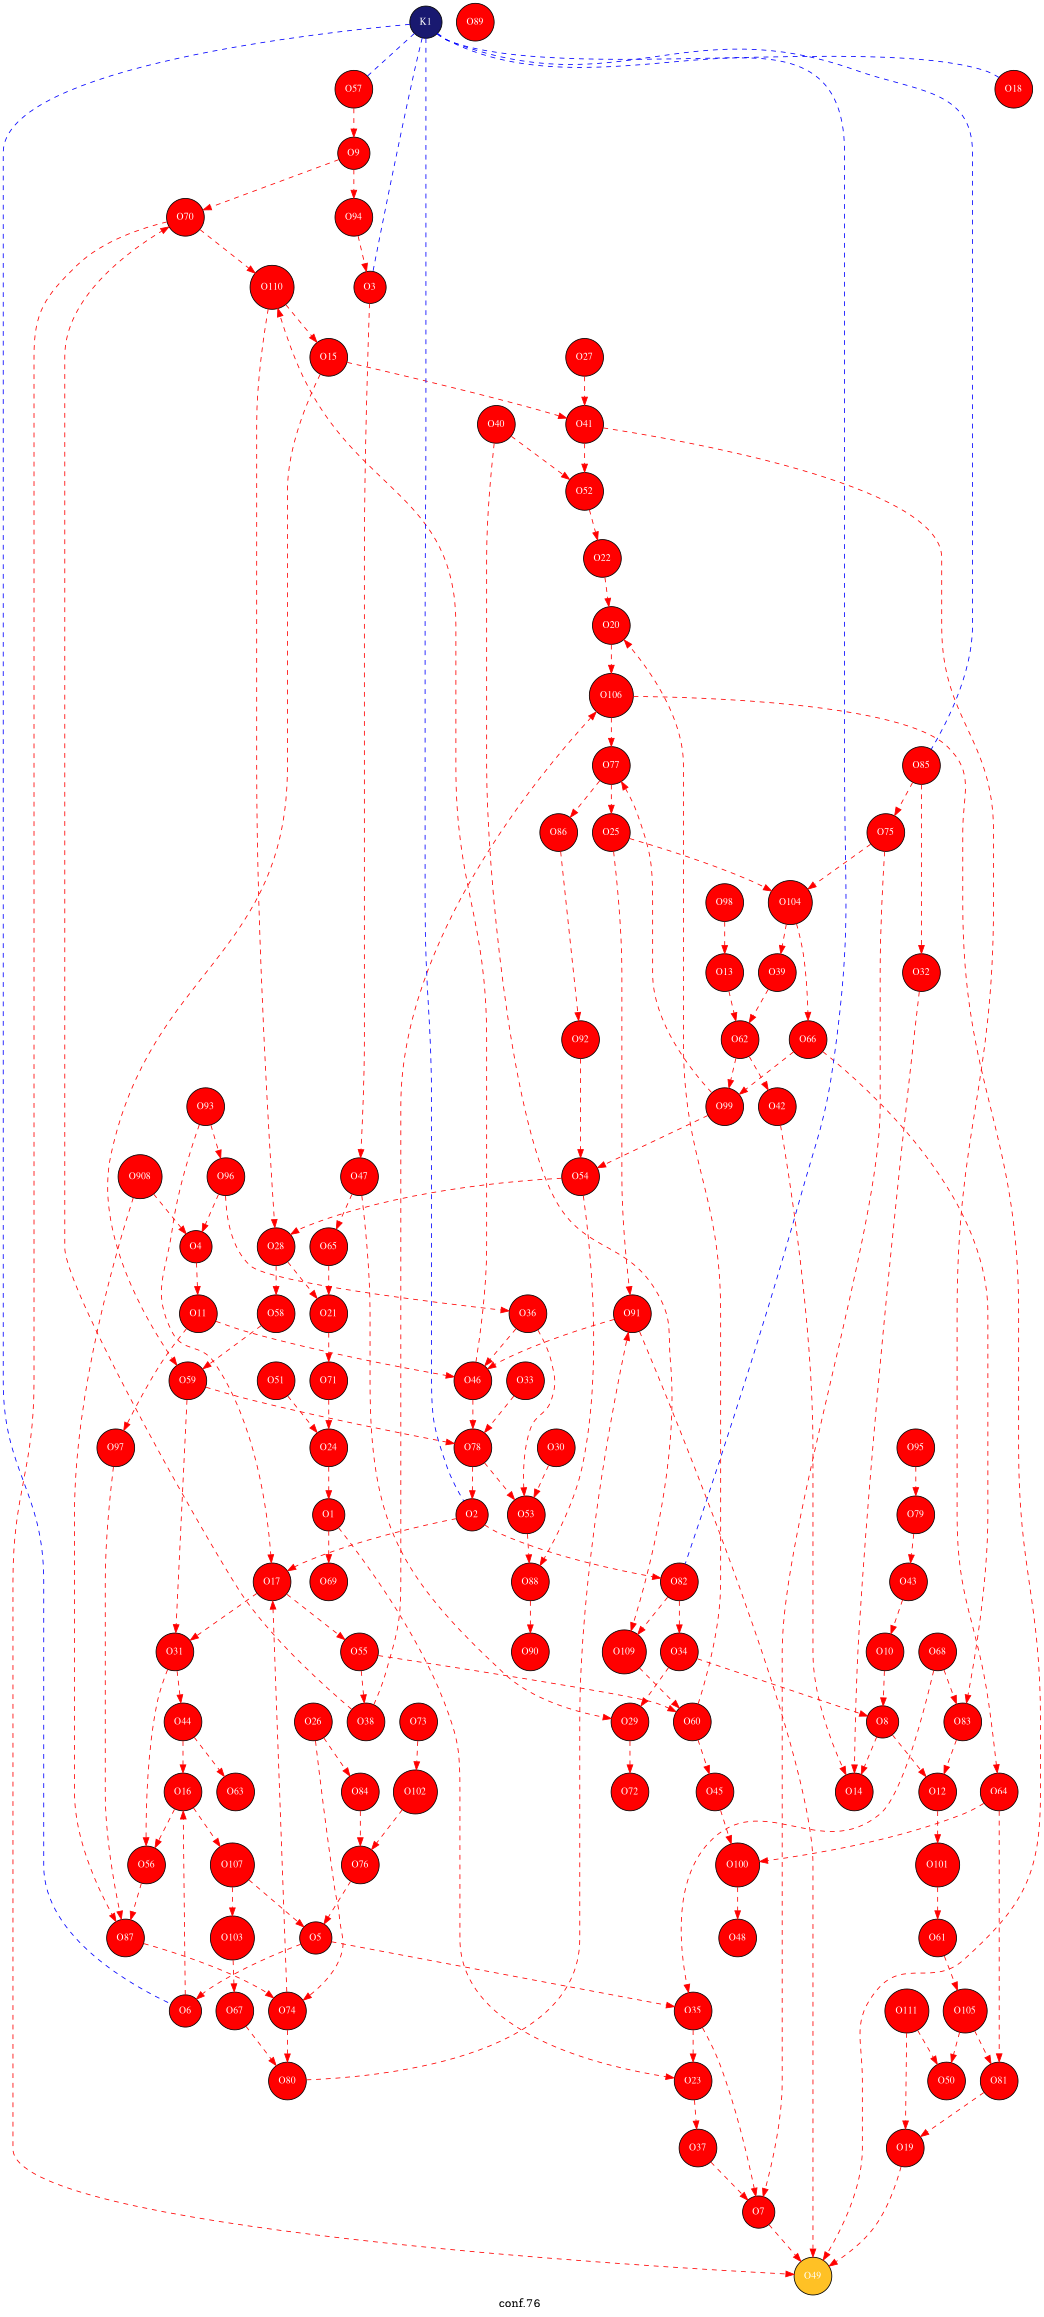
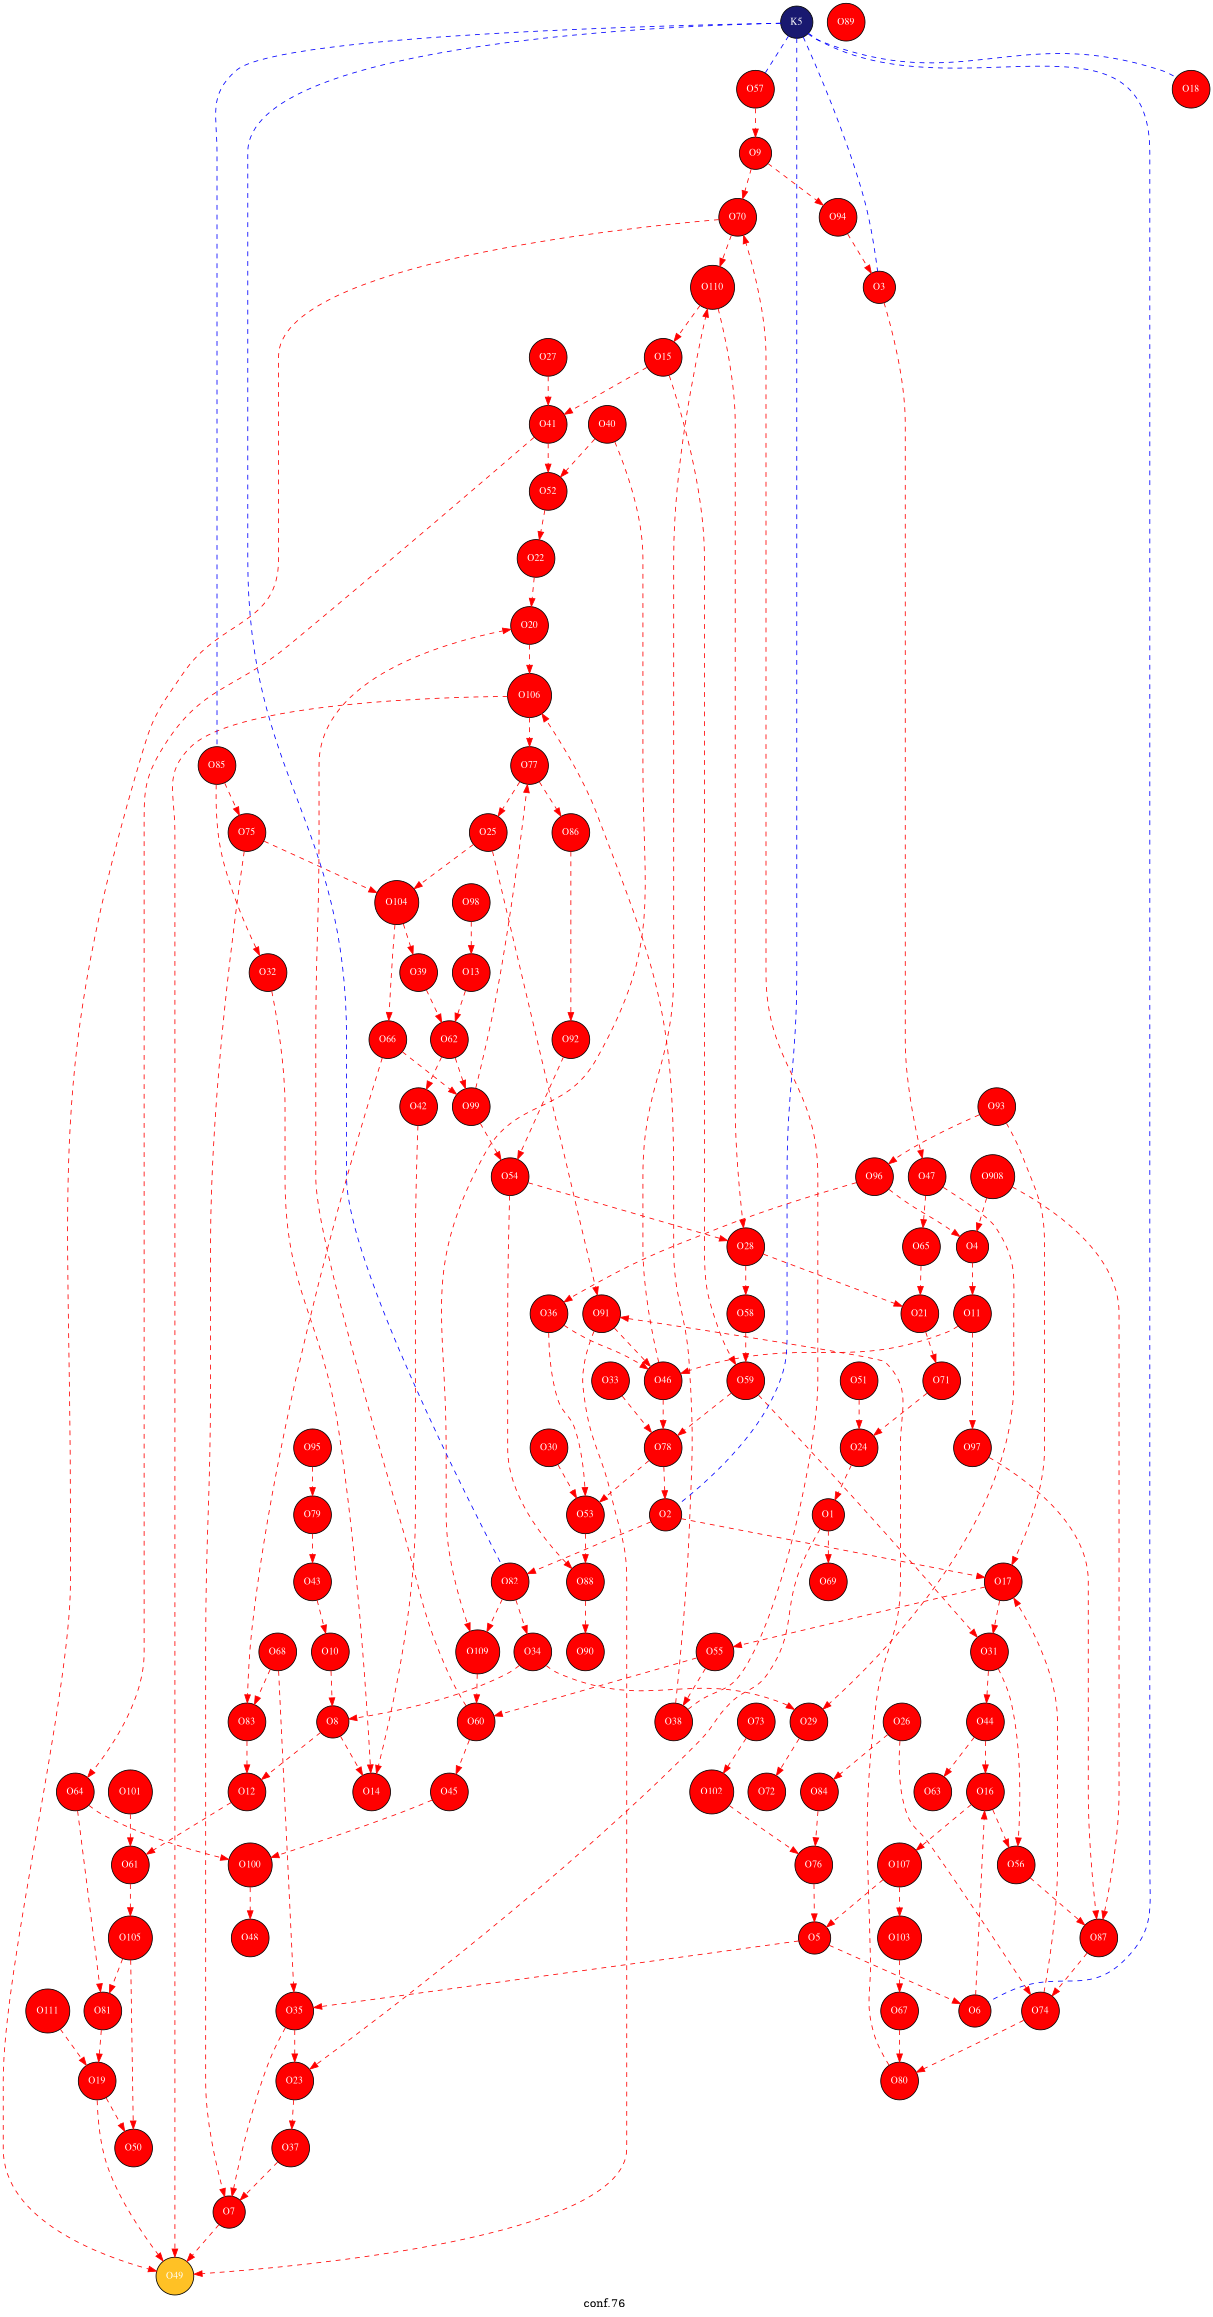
  digraph {
    label="conf.76 "
    node [fillcolor=red fontcolor=white fontname=Times fontsize=12 shape=circle style=filled]
    edge [color=red fontcolor=red style=dashed]
    n1 [label=O1]
    n2 [label=O23]
    n3 [label=O69]
    n4 [label=O37]
    n5 [label=O2]
    n6 [label=O17]
    n7 [label=O82]
    n8 [label=O31]
    n9 [label=O55]
    n10 [label=O34]
    n11 [label=O109]
    n12 [label=O3]
    n13 [label=O47]
    n14 [label=O29]
    n15 [label=O65]
    n16 [label=O4]
    n17 [label=O11]
    n18 [label=O46]
    n19 [label=O97]
    n20 [label=O5]
    n21 [label=O6]
    n22 [label=O35]
    n23 [label=O16]
    n24 [label=O7]
    n25 [label=O56]
    n26 [label=O107]
    n27 [fillcolor=goldenrod1 label=O49]
    n28 [label=O8]
    n29 [label=O12]
    n30 [label=O14]
    n31 [label=O101]
    n32 [label=O9]
    n33 [label=O70]
    n34 [label=O94]
    n35 [label=O110]
    n36 [label=O10]
    n37 [label=O78]
    n38 [label=O87]
    n39 [label=O61]
    n40 [label=O13]
    n41 [label=O62]
    n42 [label=O42]
    n43 [label=O99]
    n44 [label=O15]
    n45 [label=O41]
    n46 [label=O59]
    n47 [label=O52]
    n48 [label=O64]
    n49 [label=O103]
    n50 [label=O44]
    n51 [label=O38]
    n52 [label=O60]
    n53 [label=O18]
    n54 [label=O19]
    n55 [label=O50]
    n56 [label=O20]
    n57 [label=O106]
    n58 [label=O77]
    n59 [label=O21]
    n60 [label=O71]
    n61 [label=O24]
    n62 [label=O22]
    n63 [label=O25]
    n64 [label=O91]
    n65 [label=O104]
    n66 [label=O39]
    n67 [label=O66]
    n68 [label=O26]
    n69 [label=O74]
    n70 [label=O84]
    n71 [label=O80]
    n72 [label=O76]
    n73 [label=O27]
    n74 [label=O28]
    n75 [label=O58]
    n76 [label=O72]
    n77 [label=O30]
    n78 [label=O53]
    n79 [label=O88]
    n80 [label=O63]
    n81 [label=O32]
    n82 [label=O33]
    n83 [label=O36]
    n84 [label=O40]
    n85 [label=O100]
    n86 [label=O81]
    n87 [label=O43]
    n88 [label=O45]
    n89 [label=O48]
    n90 [label=O51]
    n91 [label=O90]
    n92 [label=O54]
    n93 [label=O57]
    n94 [label=O105]
    n95 [label=O83]
    n96 [label=O67]
    n97 [label=O68]
    n98 [label=O73]
    n99 [label=O102]
    n100 [label=O75]
    n101 [label=O86]
    n102 [label=O92]
    n103 [label=O79]
    n104 [label=O85]
    n105 [label=O89]
    n106 [label=O93]
    n107 [label=O96]
    n108 [label=O95]
    n109 [label=O98]
    n110 [label=O908]
    n111 [label=O111]
-   n112 [fillcolor=midnightblue label=K1]
+   n112 [fillcolor=midnightblue label=K5]
    n1 -> n2
    n1 -> n3
    n2 -> n4
    n4 -> n24
    n5 -> n6
    n5 -> n7
    n6 -> n8
    n6 -> n9
    n7 -> n10
    n7 -> n11
    n8 -> n25
    n8 -> n50
    n9 -> n51
    n9 -> n52
    n10 -> n14
    n10 -> n28
    n11 -> n52
    n12 -> n13
    n13 -> n14
    n13 -> n15
    n14 -> n76
    n15 -> n59
    n16 -> n17
    n17 -> n18
    n17 -> n19
    n18 -> n35
    n18 -> n37
    n19 -> n38
    n20 -> n21
    n20 -> n22
    n21 -> n23
    n22 -> n2
    n22 -> n24
    n23 -> n25
    n23 -> n26
    n24 -> n27
    n25 -> n38
    n26 -> n20
    n26 -> n49
    n28 -> n29
    n28 -> n30
-   n29 -> n31
+   n29 -> n39
    n31 -> n39
    n32 -> n33
    n32 -> n34
    n33 -> n27
    n33 -> n35
    n34 -> n12
    n35 -> n44
    n35 -> n74
    n36 -> n28
    n37 -> n5
    n37 -> n78
    n38 -> n69
    n39 -> n94
    n40 -> n41
    n41 -> n42
    n41 -> n43
    n42 -> n30
    n43 -> n58
    n43 -> n92
    n44 -> n45
    n44 -> n46
    n45 -> n47
    n45 -> n48
    n46 -> n8
    n46 -> n37
    n47 -> n62
    n48 -> n85
    n48 -> n86
    n49 -> n96
    n50 -> n23
    n50 -> n80
    n51 -> n33
    n51 -> n57
    n52 -> n56
    n52 -> n88
    n54 -> n27
-   n111 -> n55
+   n54 -> n55
    n56 -> n57
    n57 -> n27
    n57 -> n58
    n58 -> n63
    n58 -> n101
    n59 -> n60
    n60 -> n61
    n61 -> n1
    n62 -> n56
    n63 -> n64
    n63 -> n65
    n64 -> n18
    n64 -> n27
    n65 -> n66
    n65 -> n67
    n66 -> n41
    n67 -> n43
    n67 -> n95
    n68 -> n69
    n68 -> n70
    n69 -> n6
    n69 -> n71
    n70 -> n72
    n71 -> n64
    n72 -> n20
    n73 -> n45
    n74 -> n59
    n74 -> n75
    n75 -> n46
    n77 -> n78
    n78 -> n79
    n79 -> n91
    n81 -> n30
    n82 -> n37
    n83 -> n18
    n83 -> n78
    n84 -> n11
    n84 -> n47
    n85 -> n89
    n86 -> n54
    n87 -> n36
    n88 -> n85
    n90 -> n61
    n92 -> n74
    n92 -> n79
    n93 -> n32
    n94 -> n55
    n94 -> n86
    n95 -> n29
    n96 -> n71
    n97 -> n22
    n97 -> n95
    n98 -> n99
    n99 -> n72
    n100 -> n24
    n100 -> n65
    n101 -> n102
    n102 -> n92
    n103 -> n87
    n104 -> n81
    n104 -> n100
    n106 -> n6
    n106 -> n107
    n107 -> n16
    n107 -> n83
    n108 -> n103
    n109 -> n40
    n110 -> n16
    n110 -> n38
    n111 -> n54
    n112 -> n5 [color=blue dir=none nodesep=0.5 fontcolor=""]
    n112 -> n7 [color=blue dir=none nodesep=0.5 fontcolor=""]
    n112 -> n12 [color=blue dir=none nodesep=0.5 fontcolor=""]
    n112 -> n21 [color=blue dir=none nodesep=0.5 fontcolor=""]
    n112 -> n53 [color=blue dir=none nodesep=0.5 fontcolor=""]
    n112 -> n93 [color=blue dir=none nodesep=0.5 fontcolor=""]
    n112 -> n104 [color=blue dir=none nodesep=0.5 fontcolor=""]
  }
